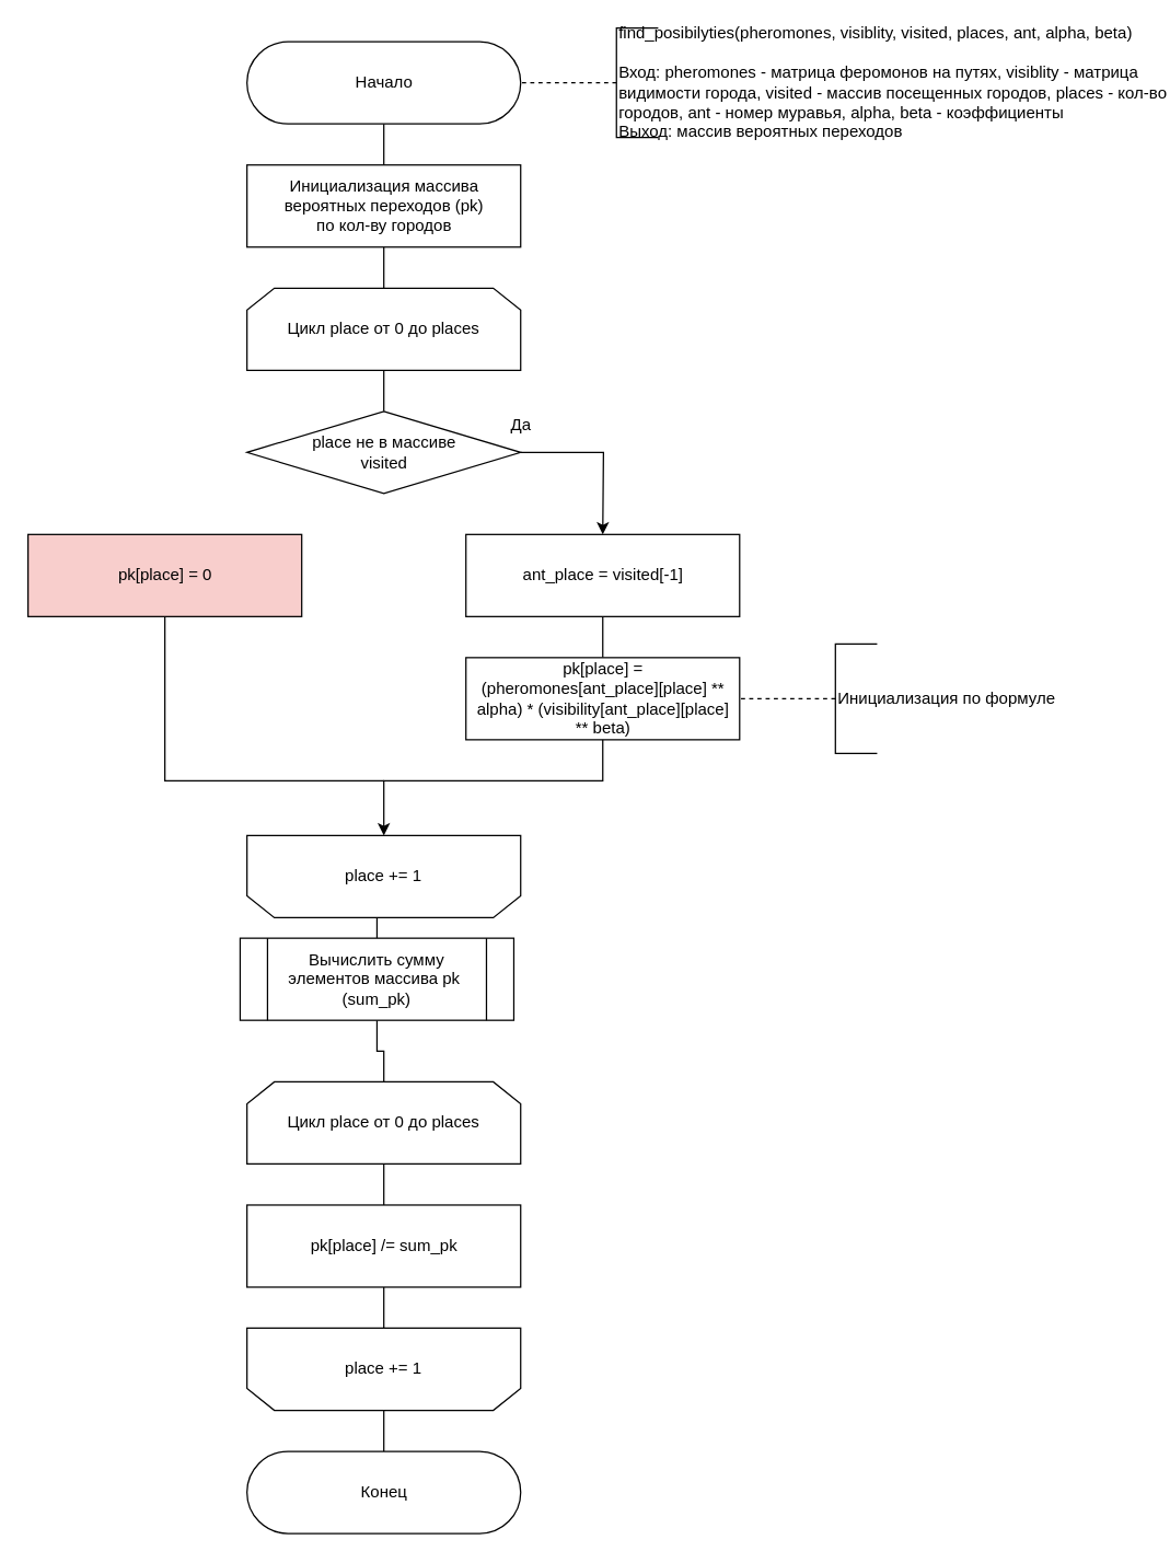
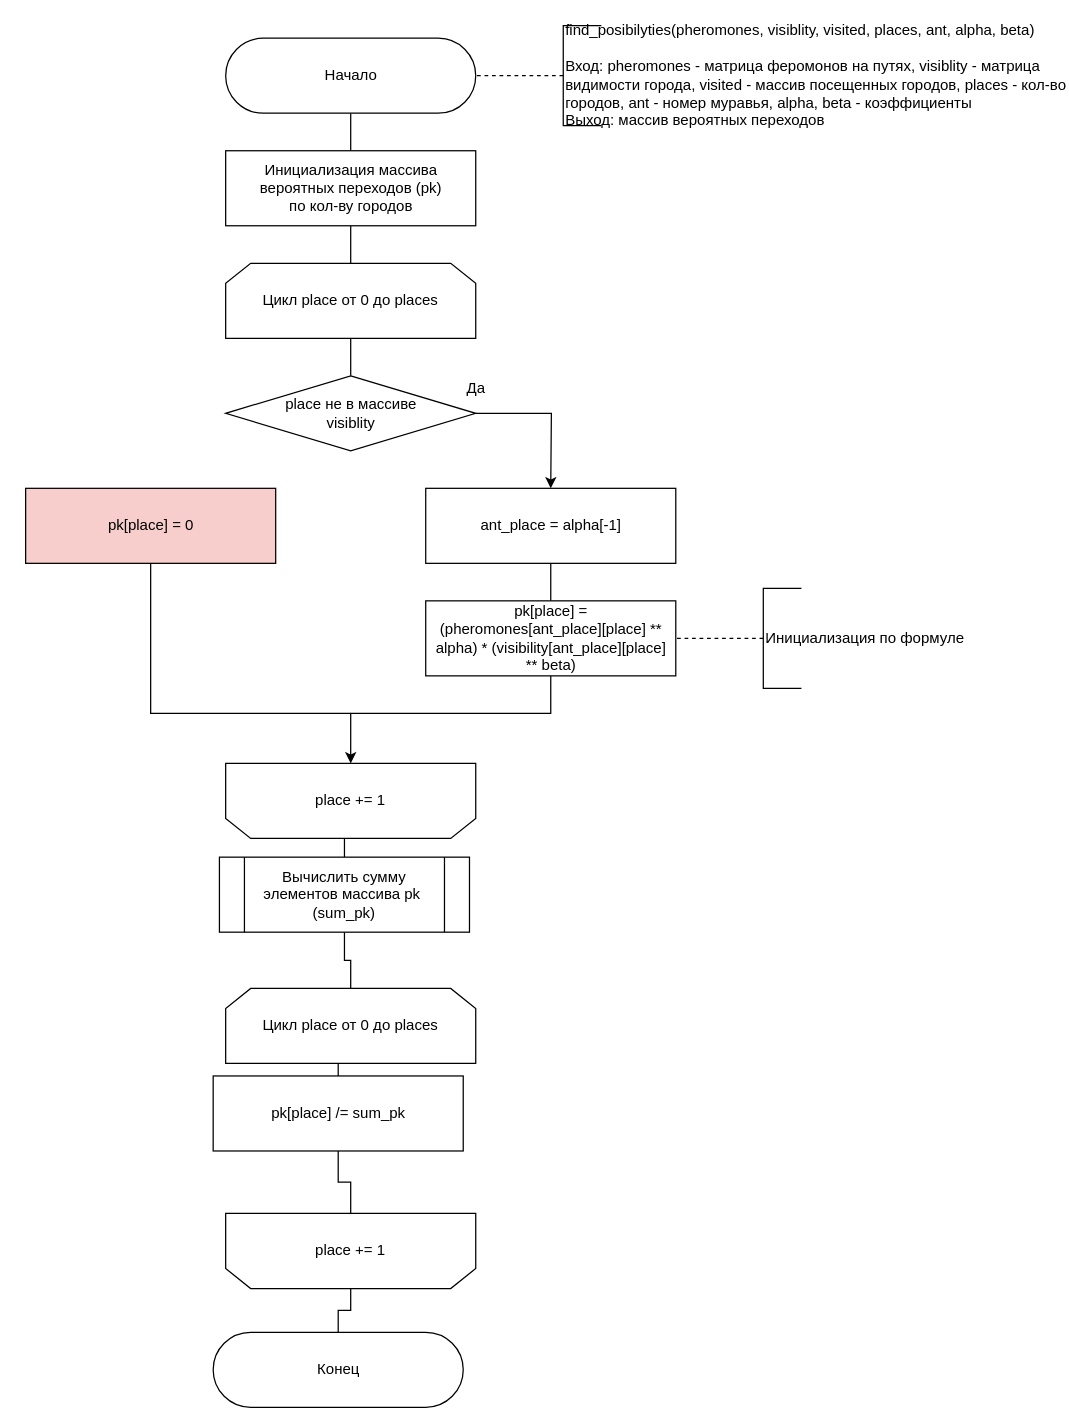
  <mxCell id="0" />
  <mxCell id="1" parent="0" />
  <mxCell id="2" style="edgeStyle=none;html=1;exitX=0.5;exitY=0.5;exitDx=0;exitDy=30;exitPerimeter=0;entryX=0.5;entryY=0;entryDx=0;entryDy=0;endArrow=none;endFill=0;" edge="1" parent="1" source="3" target="7"><mxGeometry relative="1" as="geometry" /></mxCell>
  <mxCell id="3" value="Начало" style="html=1;dashed=0;whitespace=wrap;shape=mxgraph.dfd.start" parent="1" vertex="1"><mxGeometry x="180" y="30" width="200" height="60" as="geometry" /></mxCell>
  <mxCell id="4" value="" style="edgeStyle=orthogonalEdgeStyle;rounded=0;orthogonalLoop=1;jettySize=auto;html=1;endArrow=none;endFill=0;dashed=1;" parent="1" source="5" target="3" edge="1"><mxGeometry relative="1" as="geometry" /></mxCell>
  <mxCell id="5" value="find_posibilyties(pheromones, visiblity, visited, places, ant, alpha, beta)&lt;br&gt;&lt;br&gt;Вход: pheromones - матрица феромонов на путях, visiblity - матрица&lt;br&gt;видимости города, visited - массив посещенных городов, places - кол-во&lt;br&gt;городов, ant - номер муравья, alpha, beta - коэффициенты&lt;br&gt;Выход: массив вероятных переходов" style="html=1;dashed=0;whitespace=wrap;shape=partialRectangle;right=0;align=left;" parent="1" vertex="1"><mxGeometry x="450" y="20" width="30" height="80" as="geometry" /></mxCell>
  <mxCell id="6" style="edgeStyle=none;html=1;exitX=0.5;exitY=1;exitDx=0;exitDy=0;entryX=0.5;entryY=0;entryDx=0;entryDy=0;endArrow=none;endFill=0;" edge="1" parent="1" source="7" target="9"><mxGeometry relative="1" as="geometry" /></mxCell>
  <mxCell id="7" value="Инициализация массива&lt;br&gt;вероятных переходов (pk)&lt;br&gt;по кол-ву городов" style="html=1;dashed=0;whitespace=wrap;" parent="1" vertex="1"><mxGeometry x="180" y="120" width="200" height="60" as="geometry" /></mxCell>
  <mxCell id="8" style="edgeStyle=none;html=1;exitX=0.5;exitY=1;exitDx=0;exitDy=0;entryX=0.5;entryY=0;entryDx=0;entryDy=0;endArrow=none;endFill=0;" edge="1" parent="1" source="9" target="11"><mxGeometry relative="1" as="geometry" /></mxCell>
  <mxCell id="9" value="Цикл place от 0 до places" style="shape=loopLimit;whiteSpace=wrap;html=1;direction=east" parent="1" vertex="1"><mxGeometry x="180" y="210" width="200" height="60" as="geometry" /></mxCell>
  <mxCell id="10" style="edgeStyle=orthogonalEdgeStyle;rounded=0;orthogonalLoop=1;jettySize=auto;html=1;exitX=1;exitY=0.5;exitDx=0;exitDy=0;endArrow=classic;endFill=1;" edge="1" source="11" parent="1"><mxGeometry relative="1" as="geometry"><mxPoint x="440" y="390" as="targetPoint" /></mxGeometry></mxCell>
- <mxCell id="11" value="place не в массиве &lt;br&gt;visited" style="shape=rhombus;html=1;dashed=0;whitespace=wrap;perimeter=rhombusPerimeter;" vertex="1" parent="1"><mxGeometry x="180" y="300" width="200" height="60" as="geometry" /></mxCell>
+ <mxCell id="11" value="place не в массиве &lt;br&gt;visiblity" style="shape=rhombus;html=1;dashed=0;whitespace=wrap;perimeter=rhombusPerimeter;" vertex="1" parent="1"><mxGeometry x="180" y="300" width="200" height="60" as="geometry" /></mxCell>
  <mxCell id="12" value="Да" style="text;html=1;align=center;verticalAlign=middle;resizable=0;points=[];autosize=1;strokeColor=none;" vertex="1" parent="1"><mxGeometry x="365" y="300" width="30" height="20" as="geometry" /></mxCell>
  <mxCell id="13" style="edgeStyle=orthogonalEdgeStyle;rounded=0;html=1;exitX=0.5;exitY=1;exitDx=0;exitDy=0;entryX=0.5;entryY=0;entryDx=0;entryDy=0;endArrow=none;endFill=0;" edge="1" parent="1" source="14" target="16"><mxGeometry relative="1" as="geometry" /></mxCell>
- <mxCell id="14" value="ant_place = visited[-1]" style="html=1;dashed=0;whitespace=wrap;" vertex="1" parent="1"><mxGeometry x="340" y="390" width="200" height="60" as="geometry" /></mxCell>
+ <mxCell id="14" value="ant_place = alpha[-1]" style="html=1;dashed=0;whitespace=wrap;" vertex="1" parent="1"><mxGeometry x="340" y="390" width="200" height="60" as="geometry" /></mxCell>
  <mxCell id="15" style="edgeStyle=orthogonalEdgeStyle;rounded=0;html=1;exitX=0.5;exitY=1;exitDx=0;exitDy=0;entryX=0.5;entryY=1;entryDx=0;entryDy=0;endArrow=classic;endFill=1;" edge="1" parent="1" source="16" target="22"><mxGeometry relative="1" as="geometry"><Array as="points"><mxPoint x="440" y="570" /><mxPoint x="280" y="570" /></Array></mxGeometry></mxCell>
  <mxCell id="16" value="pk[place] = &lt;br&gt;(pheromones[ant_place][place] ** &lt;br&gt;alpha) * (visibility[ant_place][place]&lt;br&gt;** beta)" style="html=1;dashed=0;whitespace=wrap;" vertex="1" parent="1"><mxGeometry x="340" y="480" width="200" height="60" as="geometry" /></mxCell>
  <mxCell id="17" value="Инициализация по формуле" style="html=1;dashed=0;whitespace=wrap;shape=partialRectangle;right=0;align=left;" vertex="1" parent="1"><mxGeometry x="610" y="470" width="30" height="80" as="geometry" /></mxCell>
  <mxCell id="18" value="" style="edgeStyle=orthogonalEdgeStyle;rounded=0;orthogonalLoop=1;jettySize=auto;html=1;endArrow=none;endFill=0;dashed=1;" edge="1" source="17" parent="1"><mxGeometry relative="1" as="geometry"><mxPoint x="540" y="510" as="targetPoint" /></mxGeometry></mxCell>
  <mxCell id="19" style="edgeStyle=orthogonalEdgeStyle;rounded=0;html=1;exitX=0.5;exitY=1;exitDx=0;exitDy=0;endArrow=none;endFill=0;" edge="1" parent="1" source="20"><mxGeometry relative="1" as="geometry"><mxPoint x="280" y="570" as="targetPoint" /><Array as="points"><mxPoint x="120" y="570" /></Array></mxGeometry></mxCell>
  <mxCell id="20" value="pk[place] = 0" style="html=1;dashed=0;whitespace=wrap;fillColor=#f8cecc;" vertex="1" parent="1"><mxGeometry x="20" y="390" width="200" height="60" as="geometry" /></mxCell>
  <mxCell id="21" style="edgeStyle=orthogonalEdgeStyle;rounded=0;html=1;exitX=0.5;exitY=0;exitDx=0;exitDy=0;entryX=0.5;entryY=0;entryDx=0;entryDy=0;endArrow=none;endFill=0;" edge="1" parent="1" source="22" target="25"><mxGeometry relative="1" as="geometry" /></mxCell>
  <mxCell id="22" value="place += 1" style="shape=loopLimit;whiteSpace=wrap;html=1;strokeWidth=1;direction=west;" vertex="1" parent="1"><mxGeometry x="180" y="610" width="200" height="60" as="geometry" /></mxCell>
- <mxCell id="23" value="Конец" style="html=1;dashed=0;whitespace=wrap;shape=mxgraph.dfd.start" vertex="1" parent="1"><mxGeometry x="180" y="1060" width="200" height="60" as="geometry" /></mxCell>
+ <mxCell id="23" value="Конец" style="html=1;dashed=0;whitespace=wrap;shape=mxgraph.dfd.start" vertex="1" parent="1"><mxGeometry x="170" y="1065" width="200" height="60" as="geometry" /></mxCell>
  <mxCell id="24" style="edgeStyle=orthogonalEdgeStyle;rounded=0;html=1;exitX=0.5;exitY=1;exitDx=0;exitDy=0;entryX=0.5;entryY=0;entryDx=0;entryDy=0;endArrow=none;endFill=0;" edge="1" parent="1" source="25" target="27"><mxGeometry relative="1" as="geometry" /></mxCell>
  <mxCell id="25" value="Вычислить сумму элементов массива pk&amp;nbsp;&lt;br&gt;(sum_pk)" style="shape=process;whiteSpace=wrap;html=1;backgroundOutline=1;" vertex="1" parent="1"><mxGeometry x="175" y="685" width="200" height="60" as="geometry" /></mxCell>
  <mxCell id="26" style="edgeStyle=orthogonalEdgeStyle;rounded=0;html=1;exitX=0.5;exitY=1;exitDx=0;exitDy=0;entryX=0.5;entryY=0;entryDx=0;entryDy=0;endArrow=none;endFill=0;" edge="1" parent="1" source="27" target="29"><mxGeometry relative="1" as="geometry" /></mxCell>
  <mxCell id="27" value="Цикл place от 0 до places" style="shape=loopLimit;whiteSpace=wrap;html=1;direction=east" vertex="1" parent="1"><mxGeometry x="180" y="790" width="200" height="60" as="geometry" /></mxCell>
  <mxCell id="28" style="edgeStyle=orthogonalEdgeStyle;rounded=0;html=1;exitX=0.5;exitY=1;exitDx=0;exitDy=0;entryX=0.5;entryY=1;entryDx=0;entryDy=0;endArrow=none;endFill=0;" edge="1" parent="1" source="29" target="31"><mxGeometry relative="1" as="geometry" /></mxCell>
- <mxCell id="29" value="pk[place] /= sum_pk" style="html=1;dashed=0;whitespace=wrap;" vertex="1" parent="1"><mxGeometry x="180" y="880" width="200" height="60" as="geometry" /></mxCell>
+ <mxCell id="29" value="pk[place] /= sum_pk" style="html=1;dashed=0;whitespace=wrap;" vertex="1" parent="1"><mxGeometry x="170" y="860" width="200" height="60" as="geometry" /></mxCell>
  <mxCell id="30" style="edgeStyle=orthogonalEdgeStyle;rounded=0;html=1;exitX=0.5;exitY=0;exitDx=0;exitDy=0;entryX=0.5;entryY=0.5;entryDx=0;entryDy=-30;entryPerimeter=0;endArrow=none;endFill=0;" edge="1" parent="1" source="31" target="23"><mxGeometry relative="1" as="geometry" /></mxCell>
  <mxCell id="31" value="place += 1" style="shape=loopLimit;whiteSpace=wrap;html=1;strokeWidth=1;direction=west;" vertex="1" parent="1"><mxGeometry x="180" y="970" width="200" height="60" as="geometry" /></mxCell>
